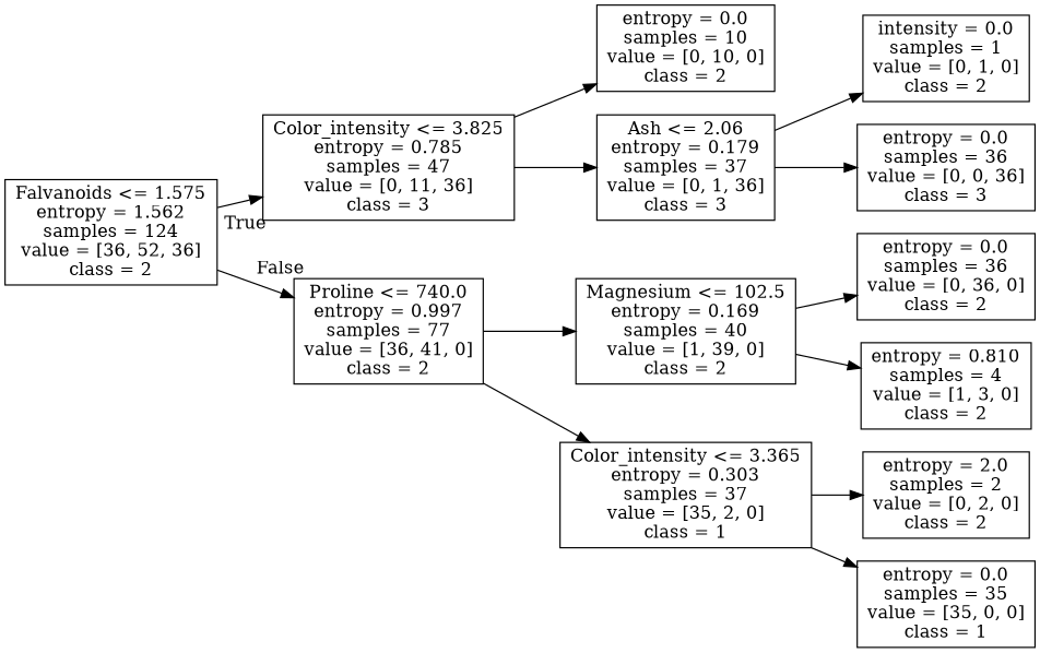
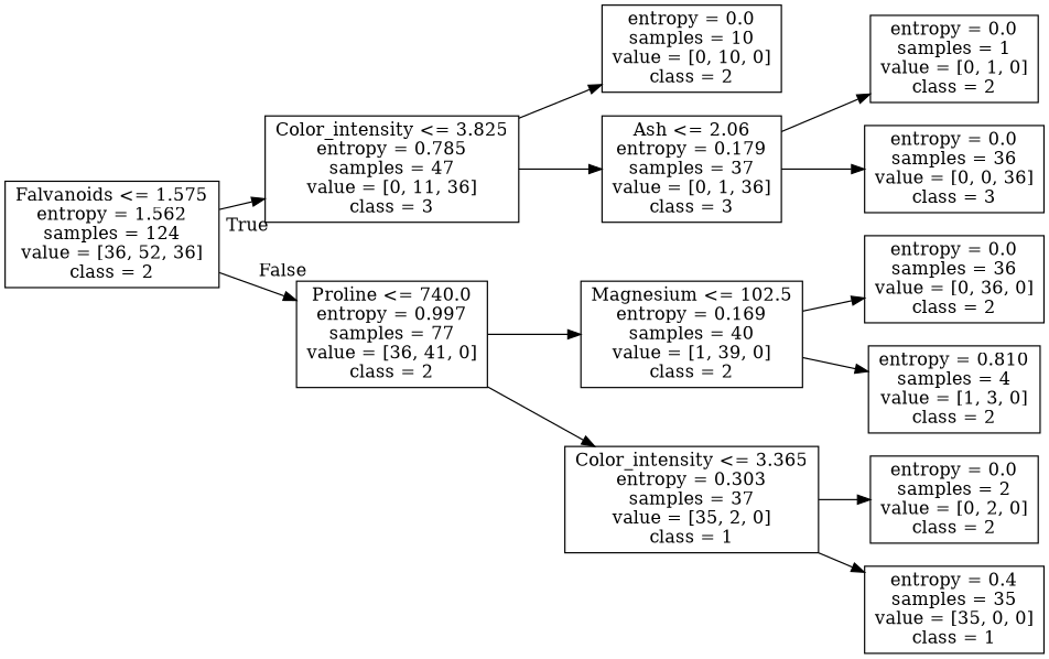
  digraph {
    rankdir=LR
    node [shape=box]
    n1 [label="Falvanoids <= 1.575\nentropy = 1.562\nsamples = 124\nvalue = [36, 52, 36]\nclass = 2"]
    n2 [label="Color_intensity <= 3.825\nentropy = 0.785\nsamples = 47\nvalue = [0, 11, 36]\nclass = 3"]
    n3 [label="Proline <= 740.0\nentropy = 0.997\nsamples = 77\nvalue = [36, 41, 0]\nclass = 2"]
    n4 [label="entropy = 0.0\nsamples = 10\nvalue = [0, 10, 0]\nclass = 2"]
    n5 [label="Ash <= 2.06\nentropy = 0.179\nsamples = 37\nvalue = [0, 1, 36]\nclass = 3"]
    n6 [label="Magnesium <= 102.5\nentropy = 0.169\nsamples = 40\nvalue = [1, 39, 0]\nclass = 2"]
    n7 [label="Color_intensity <= 3.365\nentropy = 0.303\nsamples = 37\nvalue = [35, 2, 0]\nclass = 1"]
-   n8 [label="intensity = 0.0\nsamples = 1\nvalue = [0, 1, 0]\nclass = 2"]
+   n8 [label="entropy = 0.0\nsamples = 1\nvalue = [0, 1, 0]\nclass = 2"]
    n9 [label="entropy = 0.0\nsamples = 36\nvalue = [0, 0, 36]\nclass = 3"]
    n10 [label="entropy = 0.0\nsamples = 36\nvalue = [0, 36, 0]\nclass = 2"]
    n11 [label="entropy = 0.810\nsamples = 4\nvalue = [1, 3, 0]\nclass = 2"]
-   n12 [label="entropy = 2.0\nsamples = 2\nvalue = [0, 2, 0]\nclass = 2"]
-   n13 [label="entropy = 0.0\nsamples = 35\nvalue = [35, 0, 0]\nclass = 1"]
+   n12 [label="entropy = 0.0\nsamples = 2\nvalue = [0, 2, 0]\nclass = 2"]
+   n13 [label="entropy = 0.4\nsamples = 35\nvalue = [35, 0, 0]\nclass = 1"]
    n1 -> n2 [headlabel=True labelangle=45 labeldistance=2.5]
    n1 -> n3 [headlabel=False labelangle=-45 labeldistance=2.5]
    n2 -> n4
    n2 -> n5
    n3 -> n6
    n3 -> n7
    n5 -> n8
    n5 -> n9
    n6 -> n10
    n6 -> n11
    n7 -> n12
    n7 -> n13
  }
